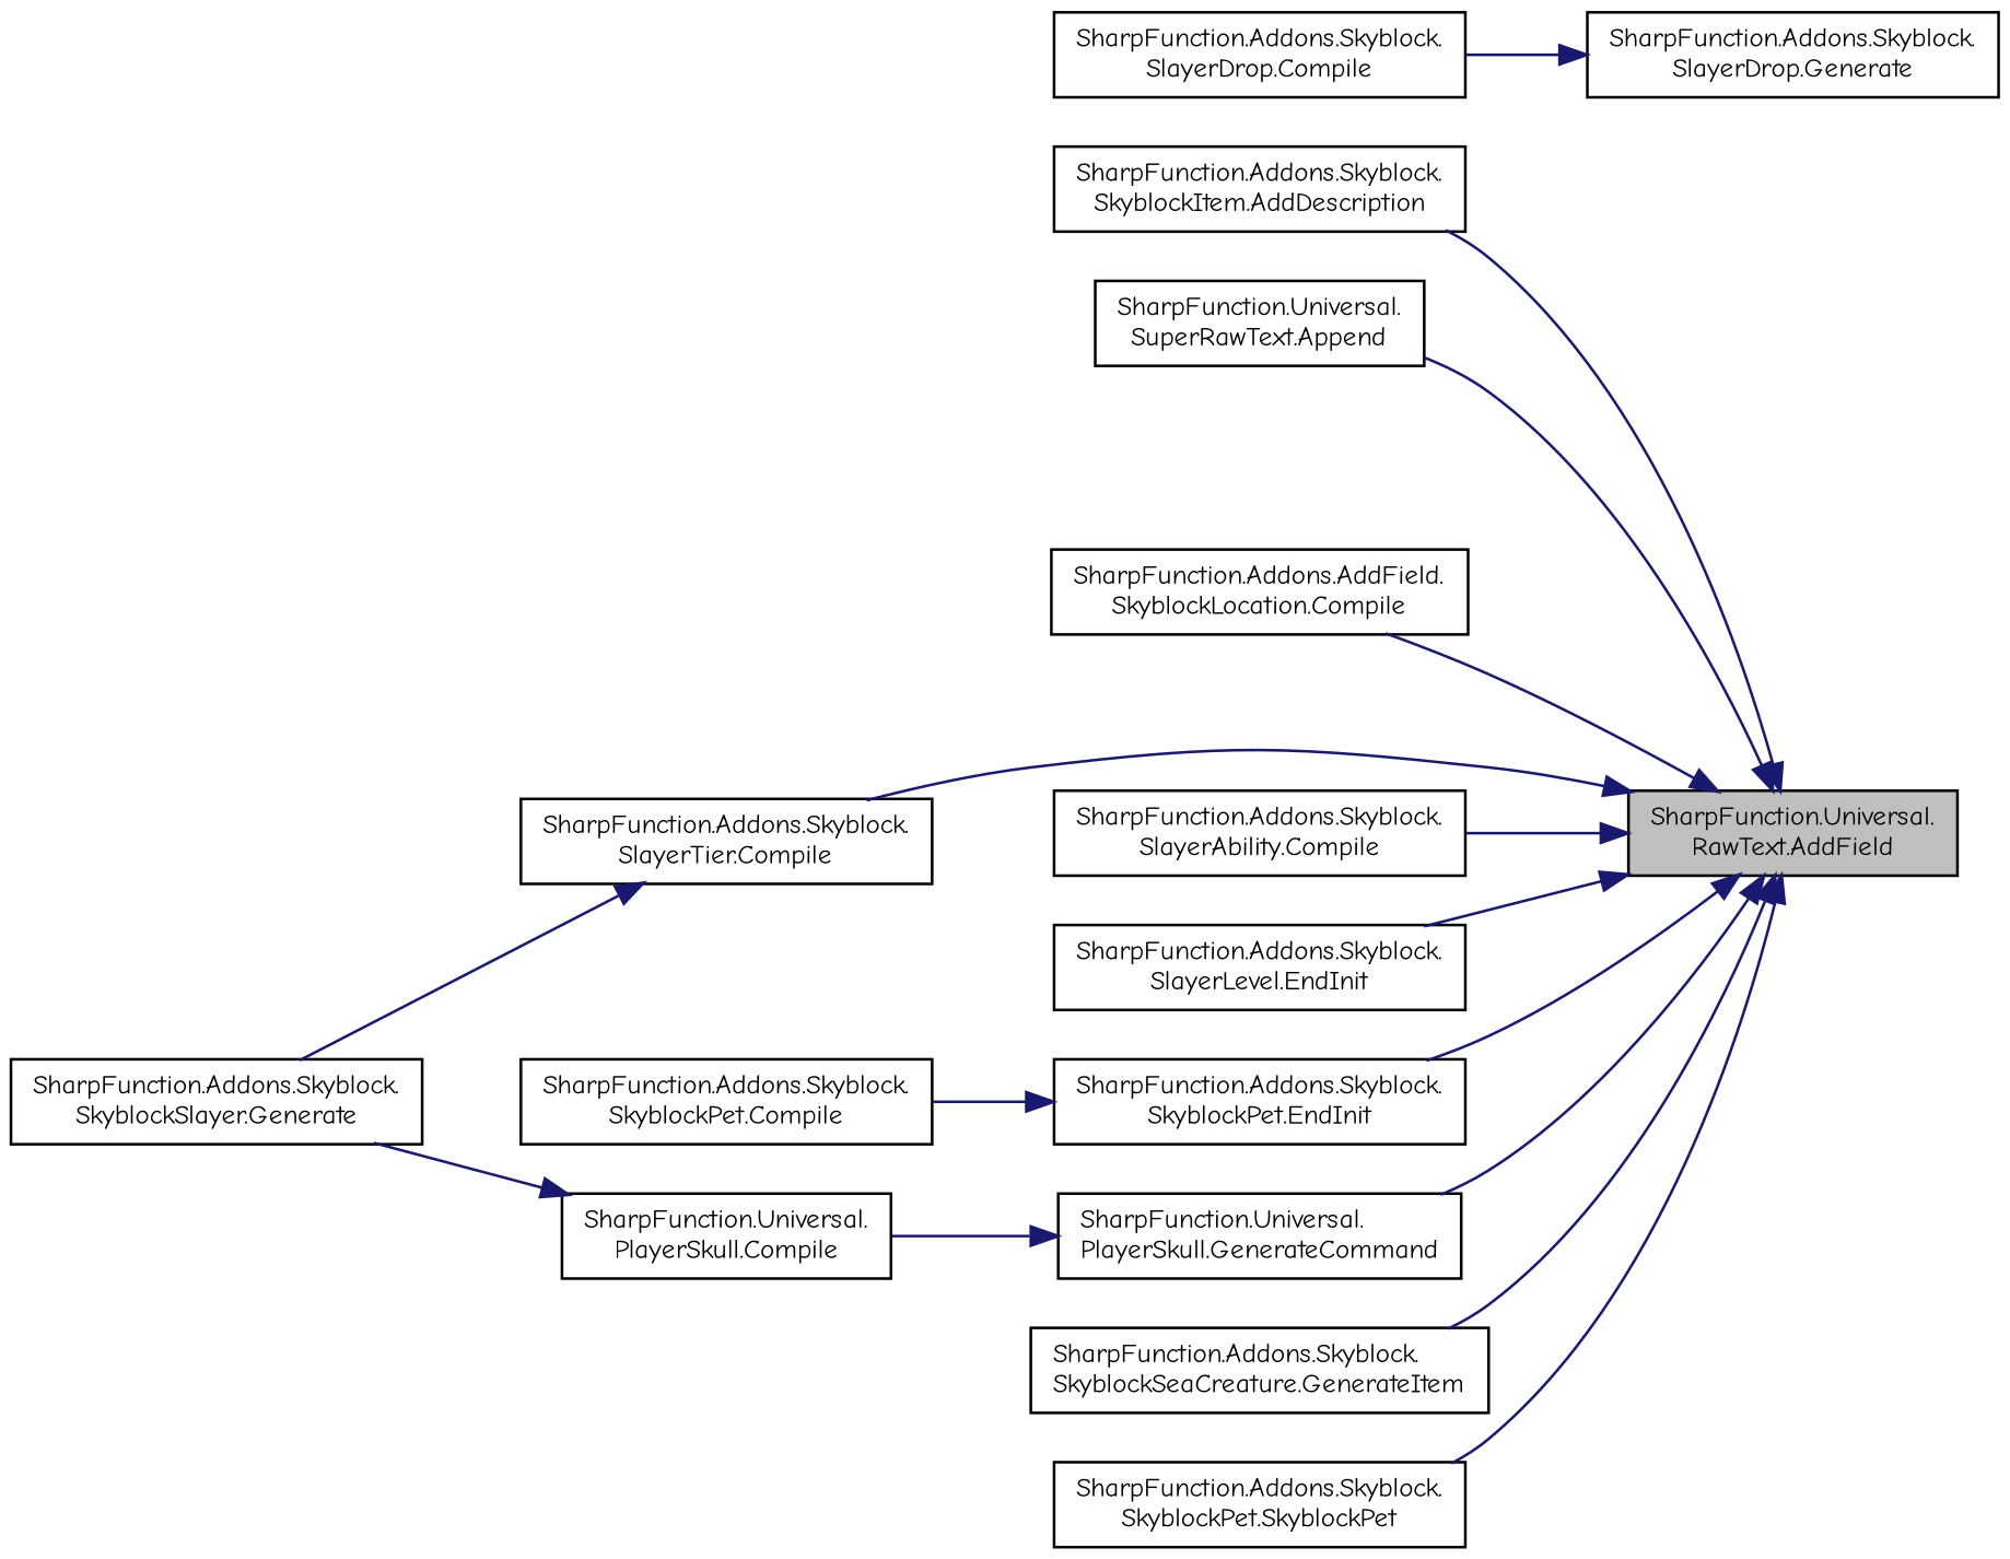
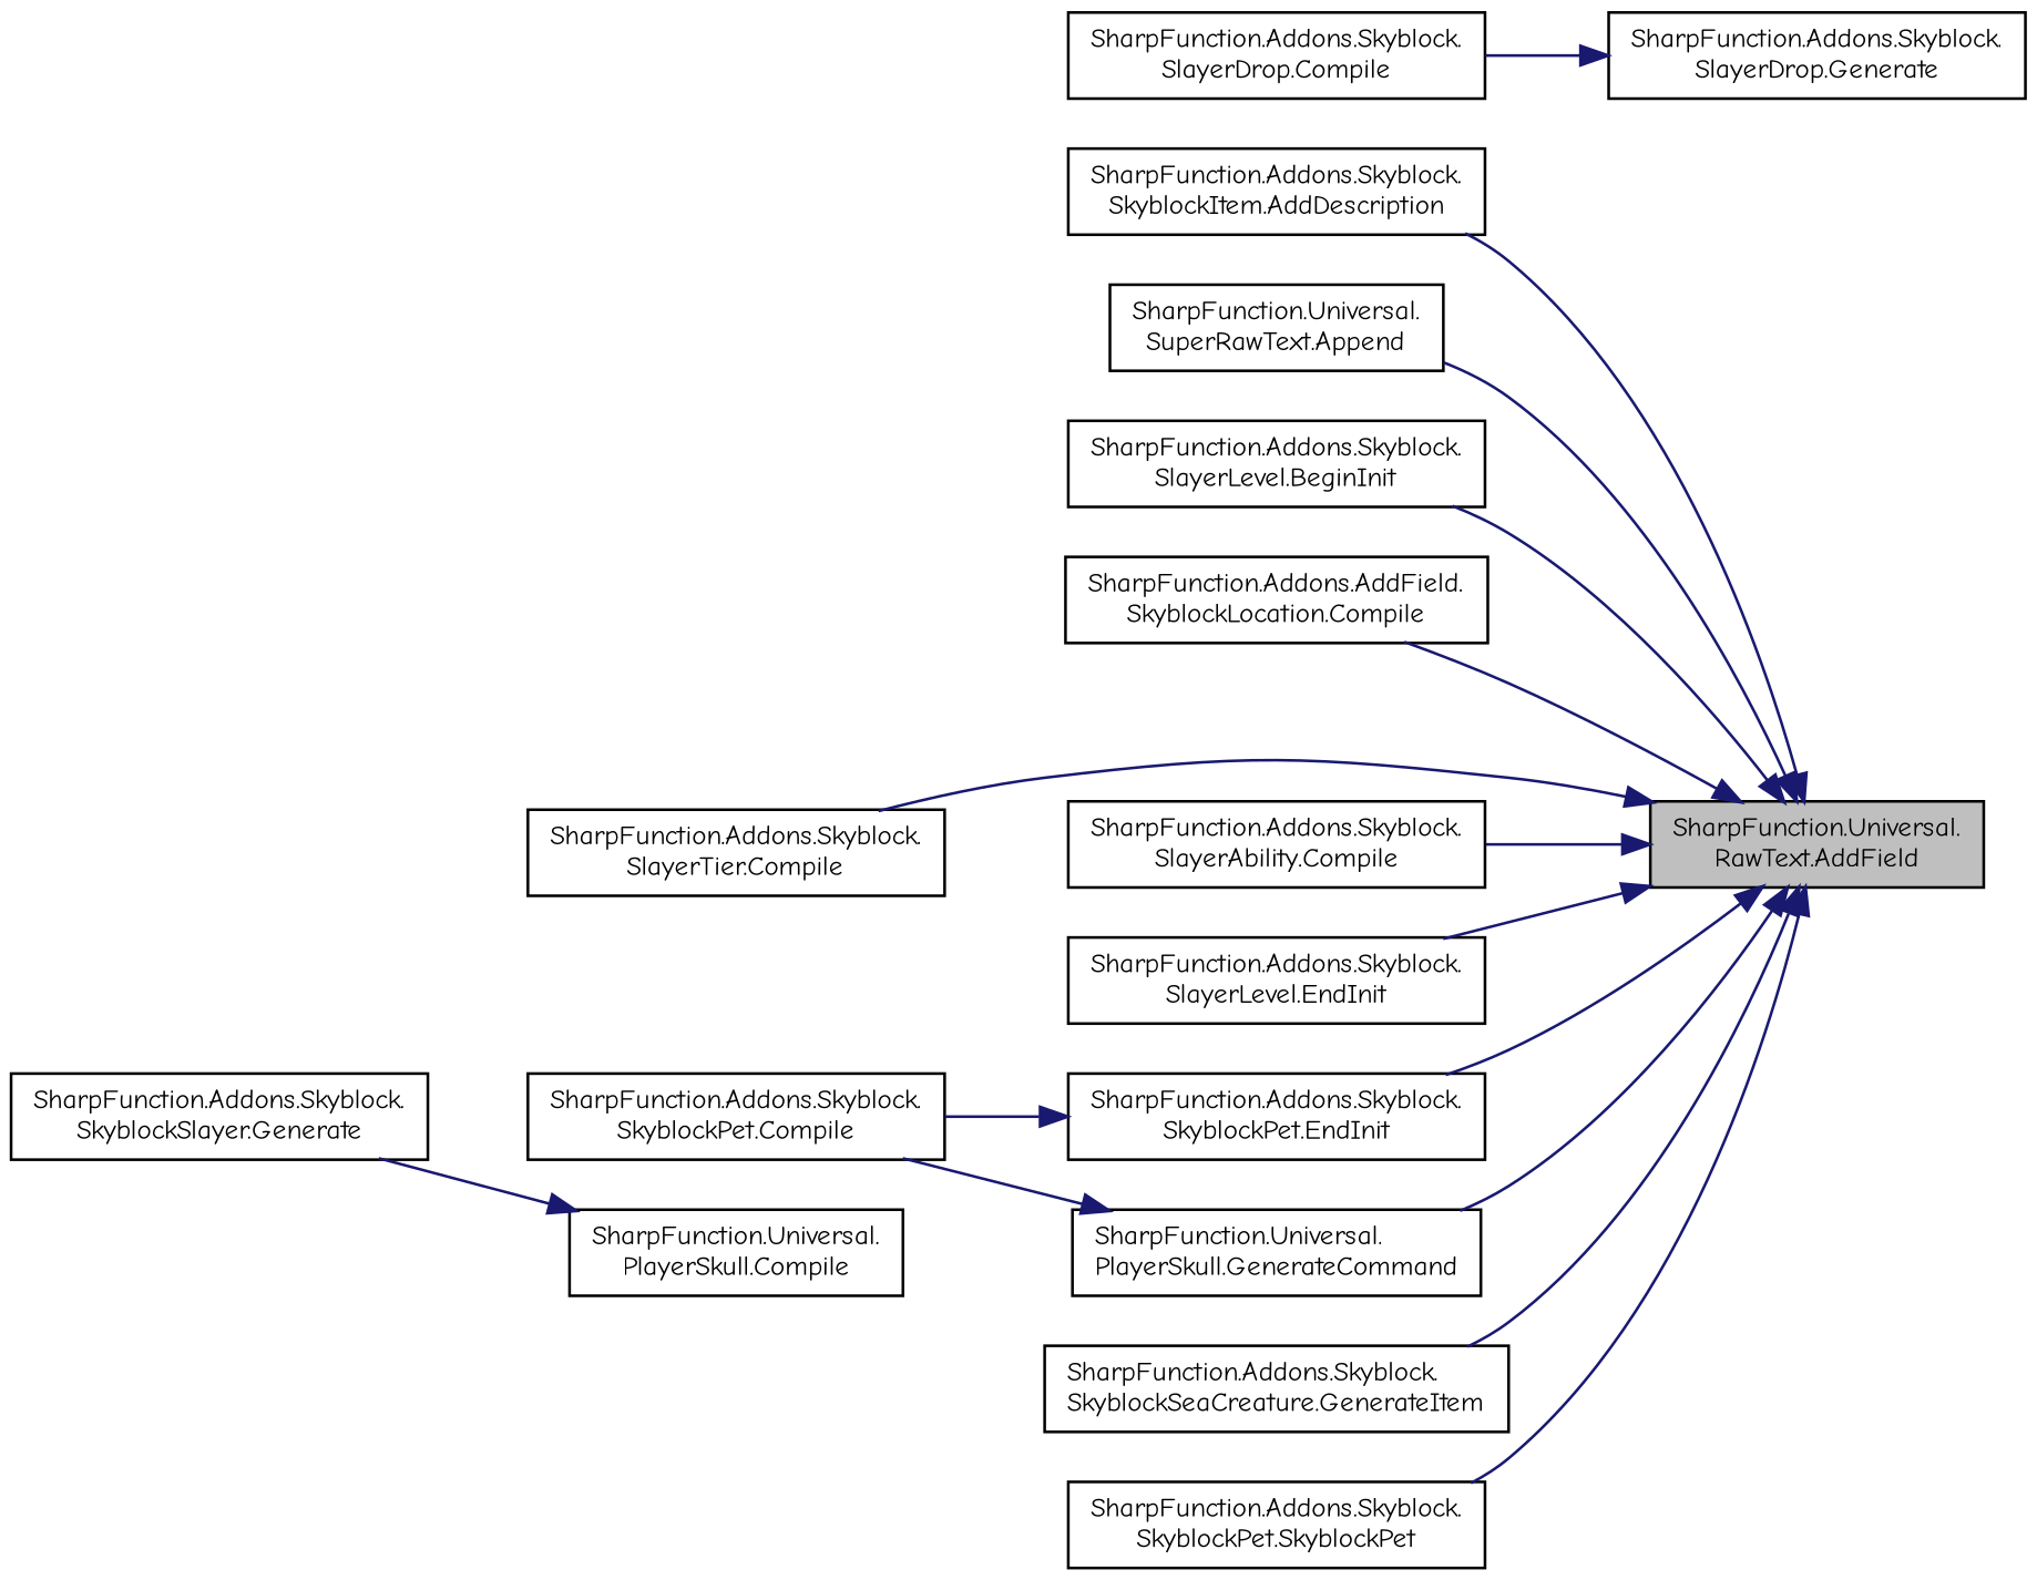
  digraph {
    fontname="Comic Neue"
    rankdir=RL
    node [color=black fillcolor=white fontname="Comic Neue" fontsize=10 shape=record style=filled]
    edge [color=midnightblue dir=back fontname="Comic Neue" fontsize=10 labelfontname=Helvetica labelfontsize=10 style=solid]
    n1 [fillcolor=grey75 fontcolor=black height=0.2 label="SharpFunction.Universal.\lRawText.AddField" width=0.4]
    n2 [height=0.2 label="SharpFunction.Addons.Skyblock.\lSkyblockItem.AddDescription" width=0.4]
    n3 [height=0.2 label="SharpFunction.Universal.\lSuperRawText.Append" width=0.4]
+   n4 [height=0.2 label="SharpFunction.Addons.Skyblock.\lSlayerLevel.BeginInit" width=0.4]
    n5 [height=0.2 label="SharpFunction.Addons.AddField.\lSkyblockLocation.Compile" width=0.4]
    n6 [height=0.2 label="SharpFunction.Addons.Skyblock.\lSlayerTier.Compile" width=0.4]
    n7 [height=0.2 label="SharpFunction.Addons.Skyblock.\lSlayerAbility.Compile" width=0.4]
    n8 [height=0.2 label="SharpFunction.Addons.Skyblock.\lSlayerLevel.EndInit" width=0.4]
    n9 [height=0.2 label="SharpFunction.Addons.Skyblock.\lSkyblockPet.EndInit" width=0.4]
    n10 [height=0.2 label="SharpFunction.Universal.\lPlayerSkull.GenerateCommand" width=0.4]
    n11 [height=0.2 label="SharpFunction.Addons.Skyblock.\lSkyblockSeaCreature.GenerateItem" width=0.4]
    n12 [height=0.2 label="SharpFunction.Addons.Skyblock.\lSkyblockPet.SkyblockPet" width=0.4]
    n13 [height=0.2 label="SharpFunction.Addons.Skyblock.\lSkyblockSlayer.Generate" width=0.4]
    n14 [height=0.2 label="SharpFunction.Addons.Skyblock.\lSkyblockPet.Compile" width=0.4]
    n15 [height=0.2 label="SharpFunction.Addons.Skyblock.\lSlayerDrop.Generate" width=0.4]
    n16 [height=0.2 label="SharpFunction.Addons.Skyblock.\lSlayerDrop.Compile" width=0.4]
    n17 [height=0.2 label="SharpFunction.Universal.\lPlayerSkull.Compile" width=0.4]
    n1 -> n2
    n1 -> n3
+   n1 -> n4
    n1 -> n5
    n1 -> n6
    n1 -> n7
    n1 -> n8
    n1 -> n9
    n1 -> n10
    n1 -> n11
    n1 -> n12
-   n6 -> n13
    n9 -> n14
-   n10 -> n17
+   n10 -> n14
    n15 -> n16
    n17 -> n13
  }
